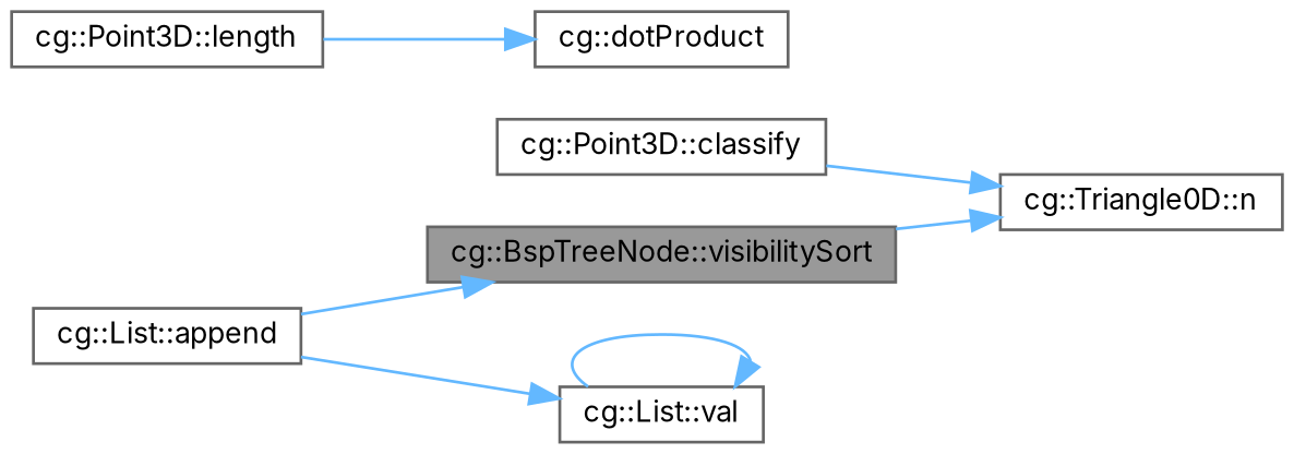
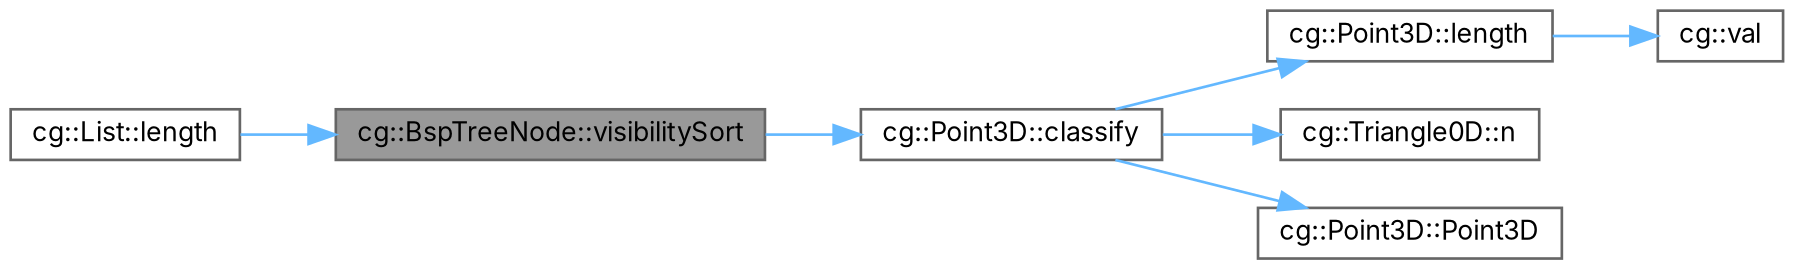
  digraph {
    fontname=Inter
    rankdir=LR
    node [color=grey40 fillcolor=white fontname=Inter fontsize=10 shape=box style=filled]
    edge [color=steelblue1 fontname=Inter fontsize=10 labelfontname=Helvetica labelfontsize=10 style=solid]
    n1 [color=gray40 fillcolor=grey60 fontcolor=black height=0.2 label="cg::BspTreeNode::visibilitySort" width=0.4]
    n2 [height=0.2 label="cg::Point3D::classify" width=0.4]
-   n3 [height=0.2 label="cg::List::append" width=0.4]
-   n4 [height=0.2 label="cg::List::val" width=0.4]
+   n3 [height=0.2 label="cg::List::length" width=0.4]
    n5 [height=0.2 label="cg::Point3D::length" width=0.4]
    n6 [height=0.2 label="cg::Triangle0D::n" width=0.4]
-   n8 [height=0.2 label="cg::dotProduct" width=0.4]
-   n1 -> n6
+   n7 [height=0.2 label="cg::Point3D::Point3D" width=0.4]
+   n8 [height=0.2 label="cg::val" width=0.4]
+   n1 -> n2
+   n2 -> n5
    n2 -> n6
+   n2 -> n7
    n3 -> n1
-   n3 -> n4
-   n4 -> n4
    n5 -> n8
  }
